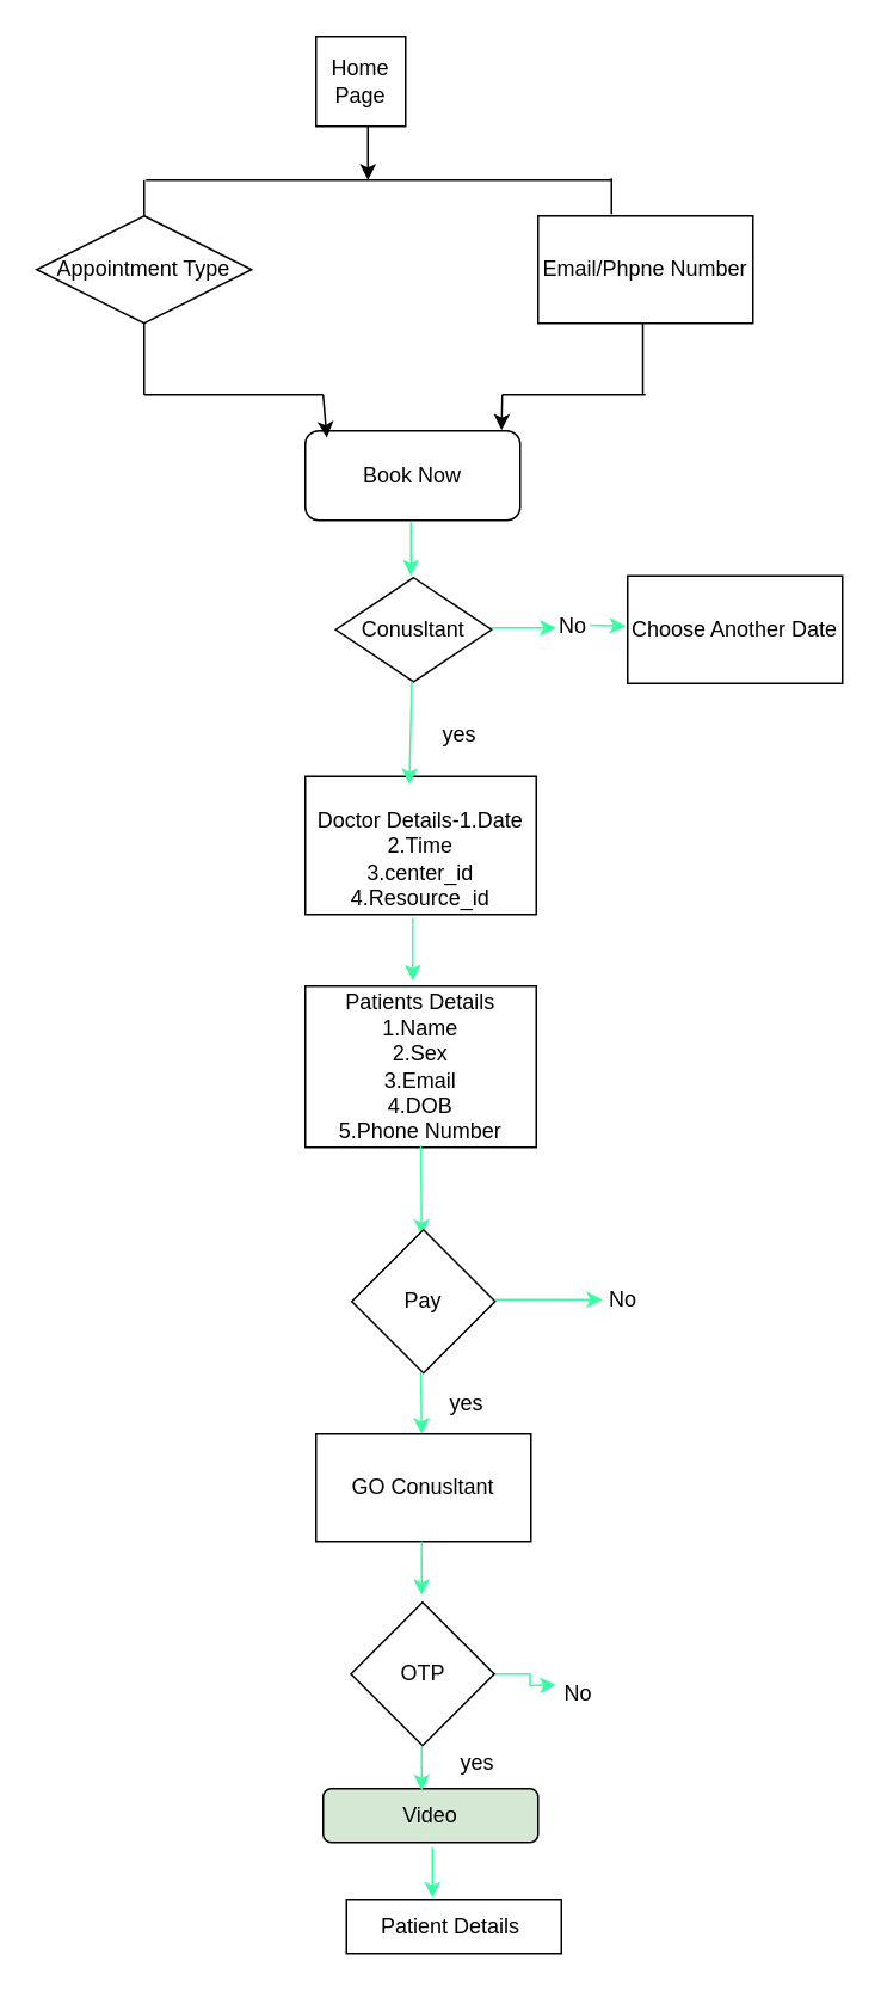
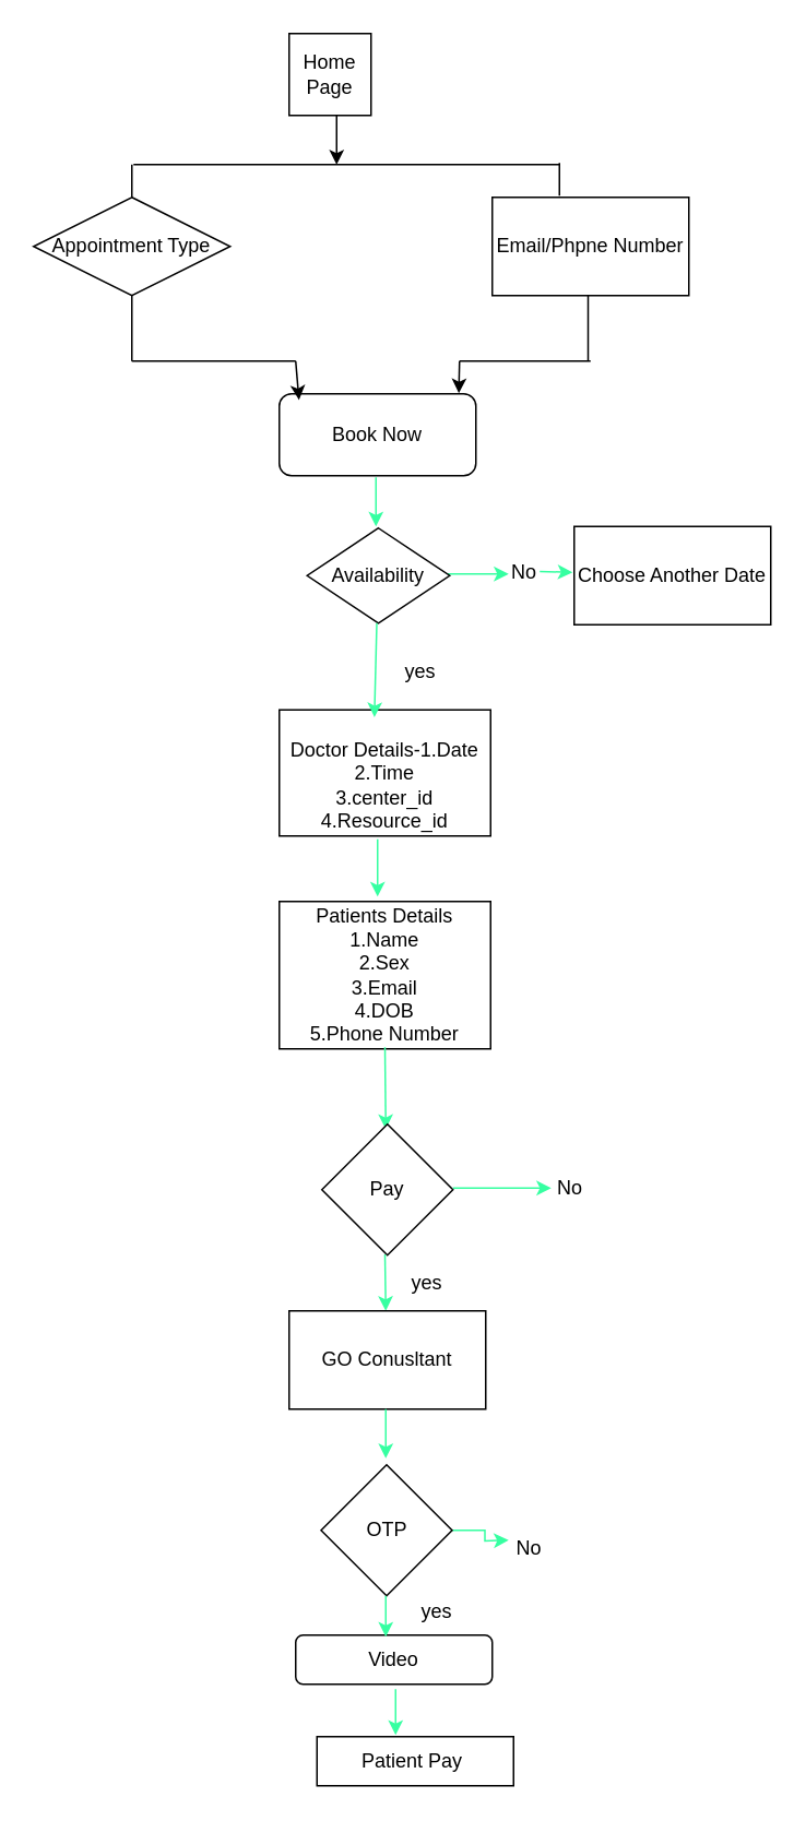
  <mxCell id="0" />
  <mxCell id="1" parent="0" />
  <mxCell id="2" value="Home Page" style="whiteSpace=wrap;html=1;aspect=fixed;" parent="1" vertex="1"><mxGeometry x="176" y="20" width="50" height="50" as="geometry" /></mxCell>
  <mxCell id="3" value="" style="endArrow=classic;html=1;exitX=0.5;exitY=1;exitDx=0;exitDy=0;" parent="1" edge="1"><mxGeometry width="50" height="50" relative="1" as="geometry"><mxPoint x="205" y="70" as="sourcePoint" /><mxPoint x="205" y="100" as="targetPoint" /></mxGeometry></mxCell>
  <mxCell id="4" value="" style="endArrow=none;html=1;" parent="1" edge="1"><mxGeometry width="50" height="50" relative="1" as="geometry"><mxPoint x="81" y="100" as="sourcePoint" /><mxPoint x="341" y="100" as="targetPoint" /></mxGeometry></mxCell>
  <mxCell id="5" value="Email/Phpne Number" style="rounded=0;whiteSpace=wrap;html=1;" parent="1" vertex="1"><mxGeometry x="300" y="120" width="120" height="60" as="geometry" /></mxCell>
  <mxCell id="6" value="Appointment Type" style="rhombus;whiteSpace=wrap;html=1;" parent="1" vertex="1"><mxGeometry x="20" y="120" width="120" height="60" as="geometry" /></mxCell>
  <mxCell id="7" value="" style="endArrow=none;html=1;" parent="1" source="6" edge="1"><mxGeometry width="50" height="50" relative="1" as="geometry"><mxPoint x="30" y="130" as="sourcePoint" /><mxPoint x="80" y="100" as="targetPoint" /></mxGeometry></mxCell>
  <mxCell id="8" value="" style="endArrow=none;html=1;" parent="1" edge="1"><mxGeometry width="50" height="50" relative="1" as="geometry"><mxPoint x="341" y="119" as="sourcePoint" /><mxPoint x="341" y="99" as="targetPoint" /></mxGeometry></mxCell>
  <mxCell id="9" value="" style="endArrow=none;html=1;entryX=0.5;entryY=1;entryDx=0;entryDy=0;" parent="1" target="6" edge="1"><mxGeometry width="50" height="50" relative="1" as="geometry"><mxPoint x="80" y="220" as="sourcePoint" /><mxPoint x="70" y="200" as="targetPoint" /></mxGeometry></mxCell>
  <mxCell id="10" value="" style="endArrow=none;html=1;entryX=0.5;entryY=1;entryDx=0;entryDy=0;" parent="1" edge="1"><mxGeometry width="50" height="50" relative="1" as="geometry"><mxPoint x="358.5" y="220" as="sourcePoint" /><mxPoint x="358.5" y="180" as="targetPoint" /></mxGeometry></mxCell>
  <mxCell id="11" value="" style="endArrow=none;html=1;" parent="1" edge="1"><mxGeometry width="50" height="50" relative="1" as="geometry"><mxPoint x="80" y="220" as="sourcePoint" /><mxPoint x="180" y="220" as="targetPoint" /></mxGeometry></mxCell>
  <mxCell id="12" value="" style="endArrow=none;html=1;" parent="1" edge="1"><mxGeometry width="50" height="50" relative="1" as="geometry"><mxPoint x="280" y="220" as="sourcePoint" /><mxPoint x="360" y="220" as="targetPoint" /></mxGeometry></mxCell>
  <mxCell id="13" value="Book Now" style="rounded=1;whiteSpace=wrap;html=1;" parent="1" vertex="1"><mxGeometry x="170" y="240" width="120" height="50" as="geometry" /></mxCell>
  <mxCell id="14" value="" style="endArrow=classic;html=1;entryX=0.1;entryY=0.075;entryDx=0;entryDy=0;entryPerimeter=0;" parent="1" target="13" edge="1"><mxGeometry width="50" height="50" relative="1" as="geometry"><mxPoint x="180" y="220" as="sourcePoint" /><mxPoint x="20" y="440" as="targetPoint" /></mxGeometry></mxCell>
  <mxCell id="15" value="" style="endArrow=classic;html=1;entryX=0.913;entryY=-0.008;entryDx=0;entryDy=0;entryPerimeter=0;" parent="1" target="13" edge="1"><mxGeometry width="50" height="50" relative="1" as="geometry"><mxPoint x="280" y="220" as="sourcePoint" /><mxPoint x="280" y="238" as="targetPoint" /></mxGeometry></mxCell>
  <mxCell id="16" value="" style="endArrow=classic;html=1;strokeColor=#36FFA1;" parent="1" edge="1"><mxGeometry width="50" height="50" relative="1" as="geometry"><mxPoint x="271" y="350" as="sourcePoint" /><mxPoint x="310" y="350" as="targetPoint" /></mxGeometry></mxCell>
  <mxCell id="17" value="No" style="text;html=1;resizable=0;points=[];autosize=1;align=left;verticalAlign=top;spacingTop=-4;" parent="1" vertex="1"><mxGeometry x="310" y="339" width="30" height="20" as="geometry" /></mxCell>
  <mxCell id="18" value="" style="endArrow=classic;html=1;strokeColor=#36FFA1;" parent="1" edge="1"><mxGeometry width="50" height="50" relative="1" as="geometry"><mxPoint x="229" y="291" as="sourcePoint" /><mxPoint x="229" y="321" as="targetPoint" /></mxGeometry></mxCell>
- <mxCell id="19" value="Conusltant" style="rhombus;whiteSpace=wrap;html=1;" parent="1" vertex="1"><mxGeometry x="187" y="322" width="87" height="58" as="geometry" /></mxCell>
+ <mxCell id="19" value="Availability" style="rhombus;whiteSpace=wrap;html=1;" parent="1" vertex="1"><mxGeometry x="187" y="322" width="87" height="58" as="geometry" /></mxCell>
  <mxCell id="20" value="yes" style="text;html=1;resizable=0;points=[];autosize=1;align=left;verticalAlign=top;spacingTop=-4;" parent="1" vertex="1"><mxGeometry x="245" y="400" width="30" height="20" as="geometry" /></mxCell>
  <mxCell id="21" value="&lt;br&gt;&lt;br&gt;Doctor Details-1.Date&lt;br&gt;2.Time&lt;br&gt;3.center_id&lt;br&gt;4.Resource_id&lt;br&gt;&lt;br&gt;" style="rounded=0;whiteSpace=wrap;html=1;" parent="1" vertex="1"><mxGeometry x="170" y="433" width="129" height="77" as="geometry" /></mxCell>
  <mxCell id="22" value="" style="endArrow=classic;html=1;strokeColor=#36FFA1;entryX=0.45;entryY=0.058;entryDx=0;entryDy=0;entryPerimeter=0;" parent="1" target="21" edge="1"><mxGeometry width="50" height="50" relative="1" as="geometry"><mxPoint x="229.5" y="380" as="sourcePoint" /><mxPoint x="229.5" y="420" as="targetPoint" /></mxGeometry></mxCell>
  <mxCell id="23" value="Choose Another Date" style="rounded=0;whiteSpace=wrap;html=1;" parent="1" vertex="1"><mxGeometry x="350" y="321" width="120" height="60" as="geometry" /></mxCell>
  <mxCell id="24" value="" style="endArrow=classic;html=1;strokeColor=#36FFA1;" parent="1" edge="1"><mxGeometry width="50" height="50" relative="1" as="geometry"><mxPoint x="329" y="348.5" as="sourcePoint" /><mxPoint x="349" y="349" as="targetPoint" /></mxGeometry></mxCell>
  <mxCell id="25" value="" style="endArrow=classic;html=1;strokeColor=#36FFA1;" parent="1" edge="1"><mxGeometry width="50" height="50" relative="1" as="geometry"><mxPoint x="230" y="512" as="sourcePoint" /><mxPoint x="230" y="547" as="targetPoint" /></mxGeometry></mxCell>
  <mxCell id="26" value="Patients Details&lt;br&gt;1.Name&lt;br&gt;2.Sex&lt;br&gt;3.Email&lt;br&gt;4.DOB&lt;br&gt;5.Phone Number" style="rounded=0;whiteSpace=wrap;html=1;" parent="1" vertex="1"><mxGeometry x="170" y="550" width="129" height="90" as="geometry" /></mxCell>
  <mxCell id="27" value="" style="endArrow=classic;html=1;strokeColor=#36FFA1;" parent="1" edge="1"><mxGeometry width="50" height="50" relative="1" as="geometry"><mxPoint x="234.5" y="639" as="sourcePoint" /><mxPoint x="235" y="689" as="targetPoint" /></mxGeometry></mxCell>
  <mxCell id="28" value="Pay" style="rhombus;whiteSpace=wrap;html=1;" parent="1" vertex="1"><mxGeometry x="196" y="686" width="80" height="80" as="geometry" /></mxCell>
  <mxCell id="29" value="" style="endArrow=classic;html=1;strokeColor=#36FFA1;" parent="1" edge="1"><mxGeometry width="50" height="50" relative="1" as="geometry"><mxPoint x="234.5" y="765.5" as="sourcePoint" /><mxPoint x="235" y="800" as="targetPoint" /></mxGeometry></mxCell>
  <mxCell id="30" value="" style="endArrow=classic;html=1;strokeColor=#36FFA1;" parent="1" edge="1"><mxGeometry width="50" height="50" relative="1" as="geometry"><mxPoint x="276" y="725" as="sourcePoint" /><mxPoint x="336" y="725" as="targetPoint" /></mxGeometry></mxCell>
  <mxCell id="31" value="No" style="text;html=1;resizable=0;points=[];autosize=1;align=left;verticalAlign=top;spacingTop=-4;" parent="1" vertex="1"><mxGeometry x="338" y="715" width="30" height="20" as="geometry" /></mxCell>
  <mxCell id="32" value="yes" style="text;html=1;resizable=0;points=[];autosize=1;align=left;verticalAlign=top;spacingTop=-4;" parent="1" vertex="1"><mxGeometry x="249" y="773" width="30" height="20" as="geometry" /></mxCell>
  <mxCell id="33" value="GO Conusltant" style="rounded=0;whiteSpace=wrap;html=1;" parent="1" vertex="1"><mxGeometry x="176" y="800" width="120" height="60" as="geometry" /></mxCell>
  <mxCell id="34" value="" style="endArrow=classic;html=1;strokeColor=#36FFA1;" parent="1" edge="1"><mxGeometry width="50" height="50" relative="1" as="geometry"><mxPoint x="235" y="860" as="sourcePoint" /><mxPoint x="235" y="890" as="targetPoint" /></mxGeometry></mxCell>
  <mxCell id="35" value="" style="edgeStyle=orthogonalEdgeStyle;rounded=0;orthogonalLoop=1;jettySize=auto;html=1;strokeColor=#36FFA1;" parent="1" source="36" edge="1"><mxGeometry relative="1" as="geometry"><mxPoint x="310" y="940" as="targetPoint" /></mxGeometry></mxCell>
  <mxCell id="36" value="OTP" style="rhombus;whiteSpace=wrap;html=1;" parent="1" vertex="1"><mxGeometry x="195.5" y="894" width="80" height="80" as="geometry" /></mxCell>
  <mxCell id="37" value="No" style="text;html=1;resizable=0;points=[];autosize=1;align=left;verticalAlign=top;spacingTop=-4;" parent="1" vertex="1"><mxGeometry x="313" y="935" width="30" height="20" as="geometry" /></mxCell>
  <mxCell id="38" value="yes" style="text;html=1;resizable=0;points=[];autosize=1;align=left;verticalAlign=top;spacingTop=-4;" parent="1" vertex="1"><mxGeometry x="255" y="974" width="30" height="20" as="geometry" /></mxCell>
- <mxCell id="39" value="Video" style="rounded=1;whiteSpace=wrap;html=1;fillColor=#d5e8d4;" parent="1" vertex="1"><mxGeometry x="180" y="998" width="120" height="30" as="geometry" /></mxCell>
+ <mxCell id="39" value="Video" style="rounded=1;whiteSpace=wrap;html=1;" parent="1" vertex="1"><mxGeometry x="180" y="998" width="120" height="30" as="geometry" /></mxCell>
  <mxCell id="40" value="" style="endArrow=classic;html=1;strokeColor=#36FFA1;" parent="1" edge="1"><mxGeometry width="50" height="50" relative="1" as="geometry"><mxPoint x="241" y="1031" as="sourcePoint" /><mxPoint x="241" y="1059" as="targetPoint" /></mxGeometry></mxCell>
  <mxCell id="41" value="" style="endArrow=classic;html=1;strokeColor=#36FFA1;" parent="1" edge="1"><mxGeometry width="50" height="50" relative="1" as="geometry"><mxPoint x="235" y="974" as="sourcePoint" /><mxPoint x="235" y="999" as="targetPoint" /></mxGeometry></mxCell>
- <mxCell id="42" value="Patient Details&amp;nbsp;" style="rounded=0;whiteSpace=wrap;html=1;" parent="1" vertex="1"><mxGeometry x="193" y="1060" width="120" height="30" as="geometry" /></mxCell>
+ <mxCell id="42" value="Patient Pay&amp;nbsp;" style="rounded=0;whiteSpace=wrap;html=1;" parent="1" vertex="1"><mxGeometry x="193" y="1060" width="120" height="30" as="geometry" /></mxCell>
